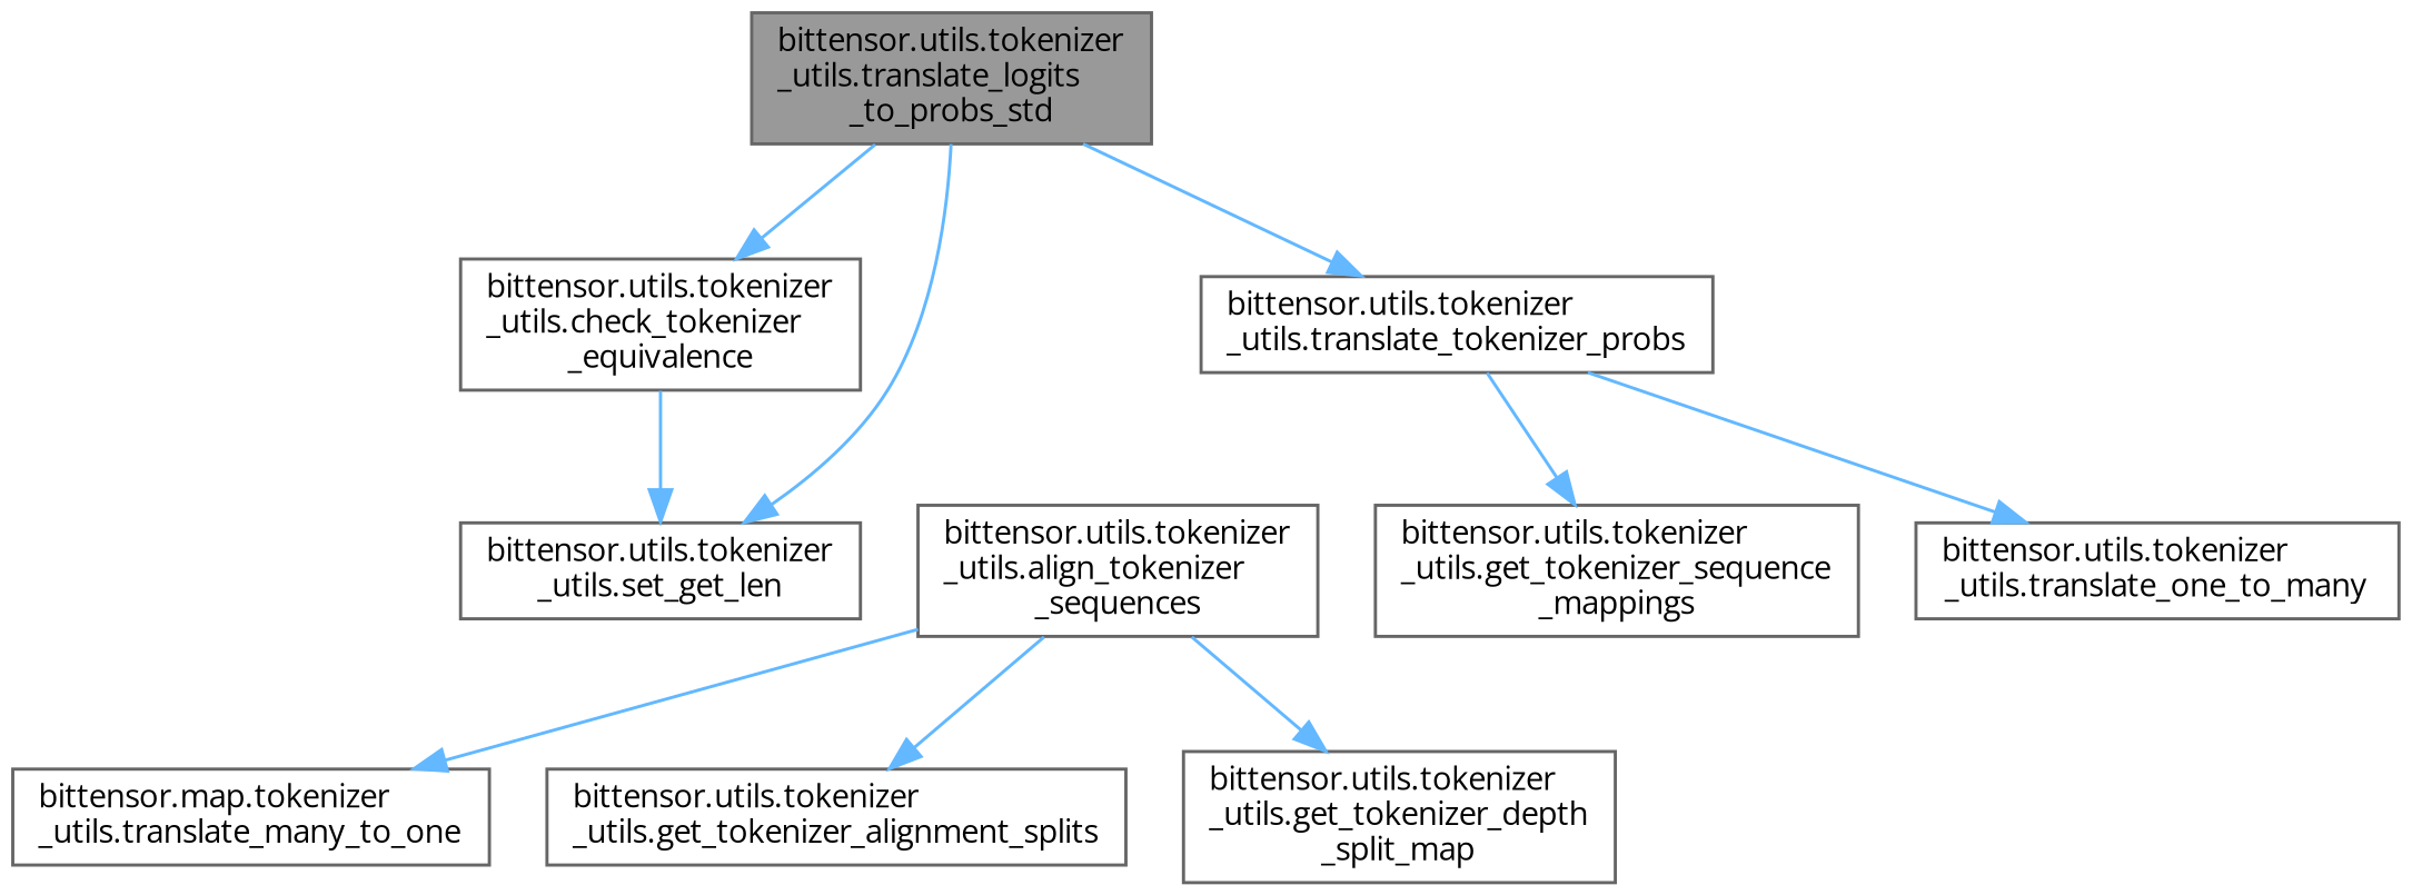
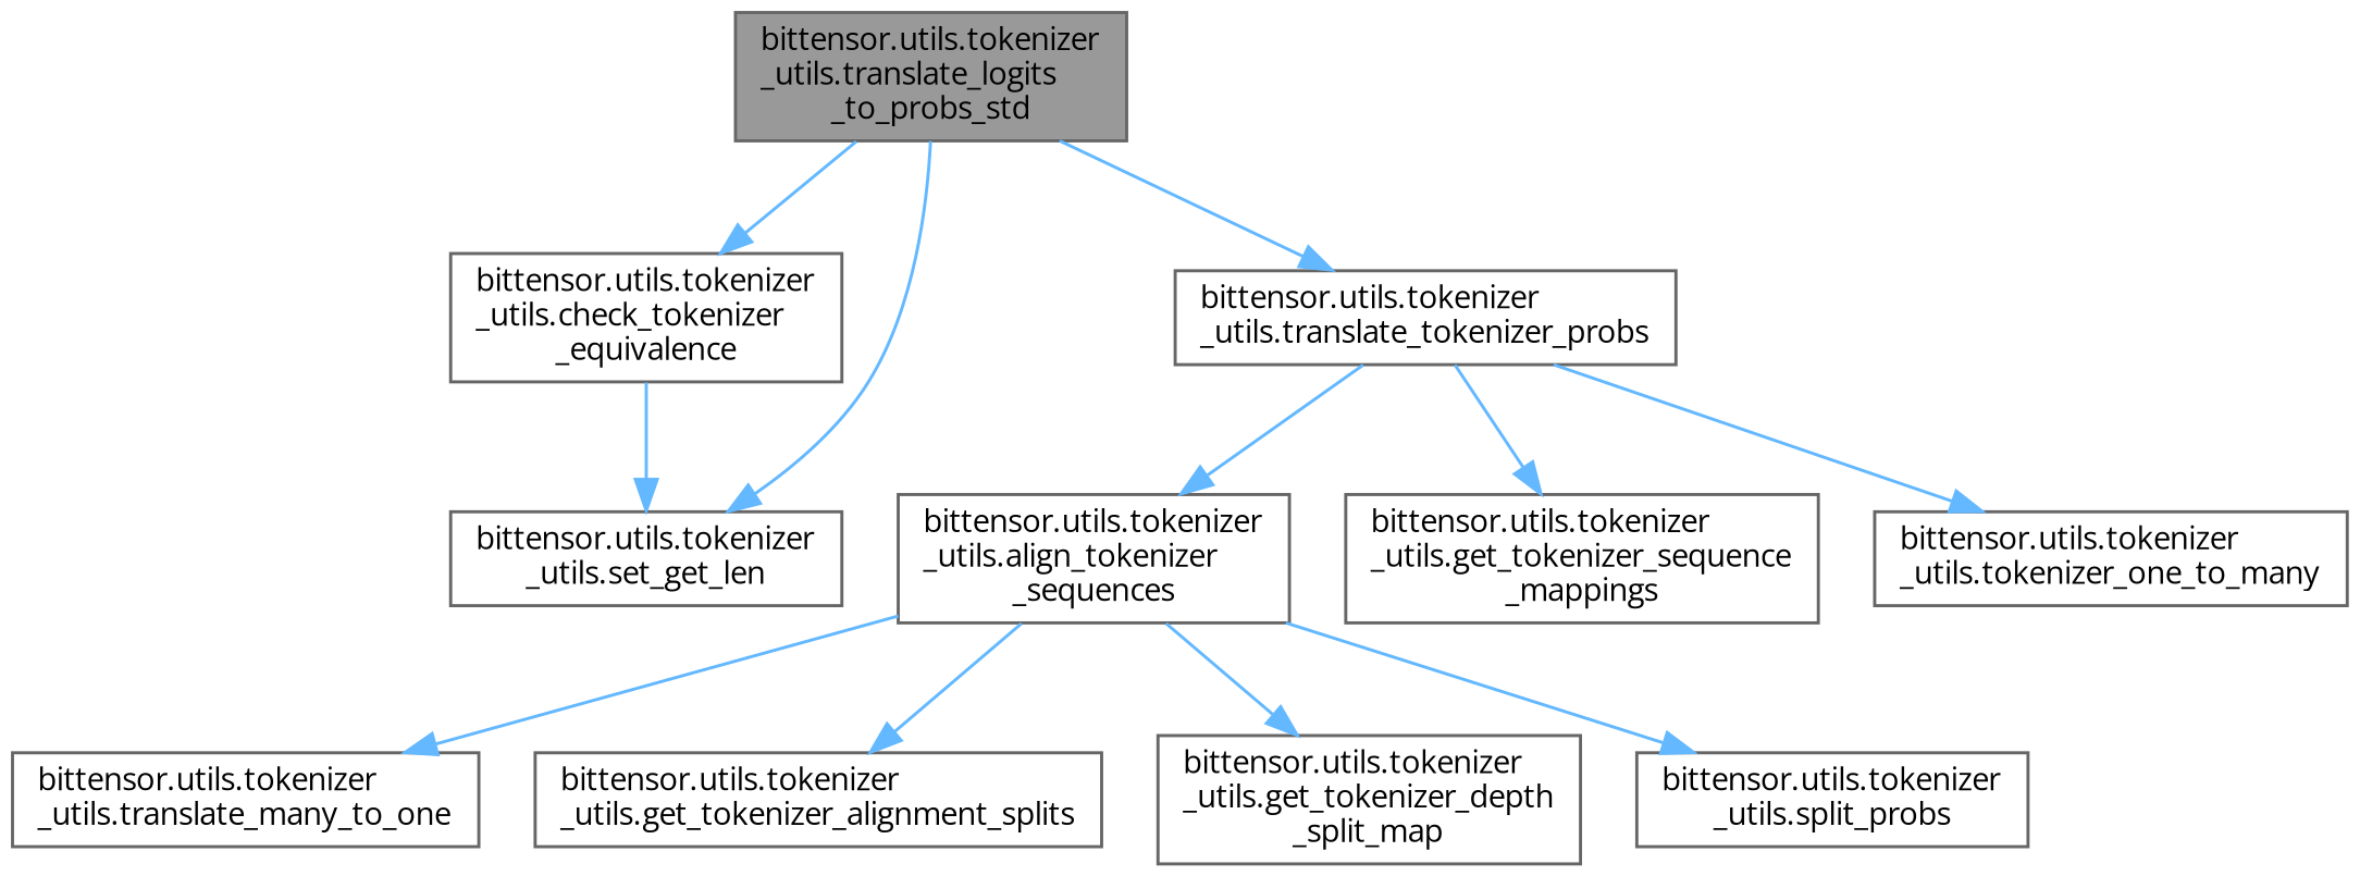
  digraph {
    fontname="Open Sans"
    rankdir=TB
    node [color=grey40 fillcolor=white fontname="Open Sans" fontsize=10 shape=box style=filled]
    edge [color=steelblue1 fontname="Open Sans" fontsize=10 labelfontname=Helvetica labelfontsize=10 style=solid]
    n1 [color=gray40 fillcolor=grey60 fontcolor=black height=0.2 label="bittensor.utils.tokenizer\l_utils.translate_logits\l_to_probs_std" width=0.4]
    n2 [height=0.2 label="bittensor.utils.tokenizer\l_utils.check_tokenizer\l_equivalence" width=0.4]
    n3 [height=0.2 label="bittensor.utils.tokenizer\l_utils.set_get_len" width=0.4]
    n4 [height=0.2 label="bittensor.utils.tokenizer\l_utils.translate_tokenizer_probs" width=0.4]
    n5 [height=0.2 label="bittensor.utils.tokenizer\l_utils.align_tokenizer\l_sequences" width=0.4]
    n6 [height=0.2 label="bittensor.utils.tokenizer\l_utils.get_tokenizer_sequence\l_mappings" width=0.4]
-   n7 [height=0.2 label="bittensor.utils.tokenizer\l_utils.translate_one_to_many" width=0.4]
-   n8 [height=0.2 label="bittensor.map.tokenizer\l_utils.translate_many_to_one" width=0.4]
+   n7 [height=0.2 label="bittensor.utils.tokenizer\l_utils.tokenizer_one_to_many" width=0.4]
+   n8 [height=0.2 label="bittensor.utils.tokenizer\l_utils.translate_many_to_one" width=0.4]
    n9 [height=0.2 label="bittensor.utils.tokenizer\l_utils.get_tokenizer_alignment_splits" width=0.4]
    n10 [height=0.2 label="bittensor.utils.tokenizer\l_utils.get_tokenizer_depth\l_split_map" width=0.4]
+   n11 [height=0.2 label="bittensor.utils.tokenizer\l_utils.split_probs" width=0.4]
    n1 -> n2
    n1 -> n3
    n1 -> n4
    n2 -> n3
+   n4 -> n5
    n4 -> n6
    n4 -> n7
    n5 -> n8
    n5 -> n9
    n5 -> n10
+   n5 -> n11
  }
